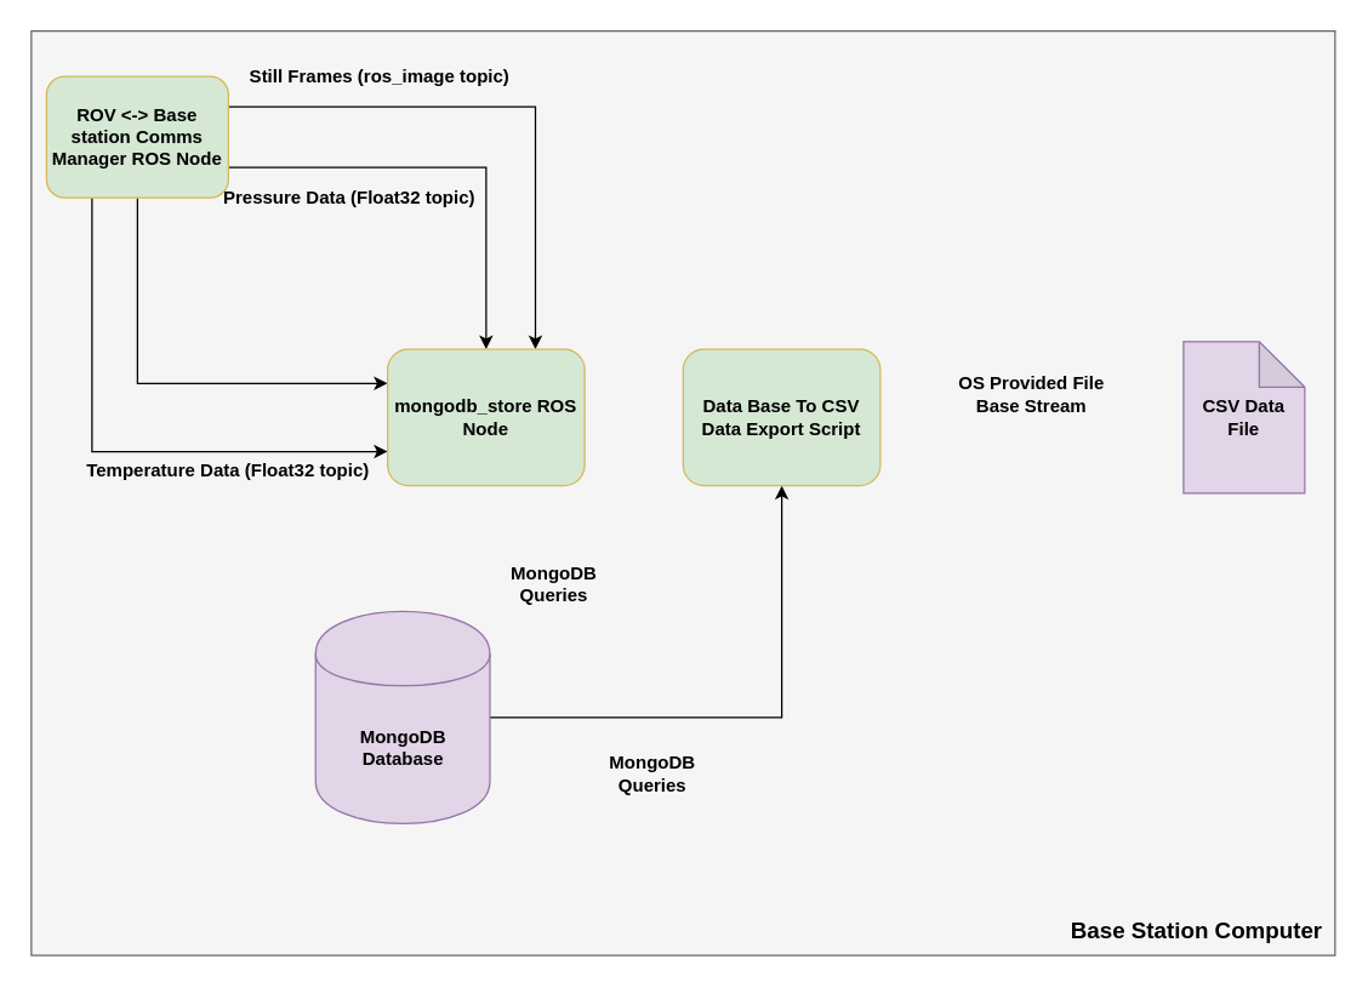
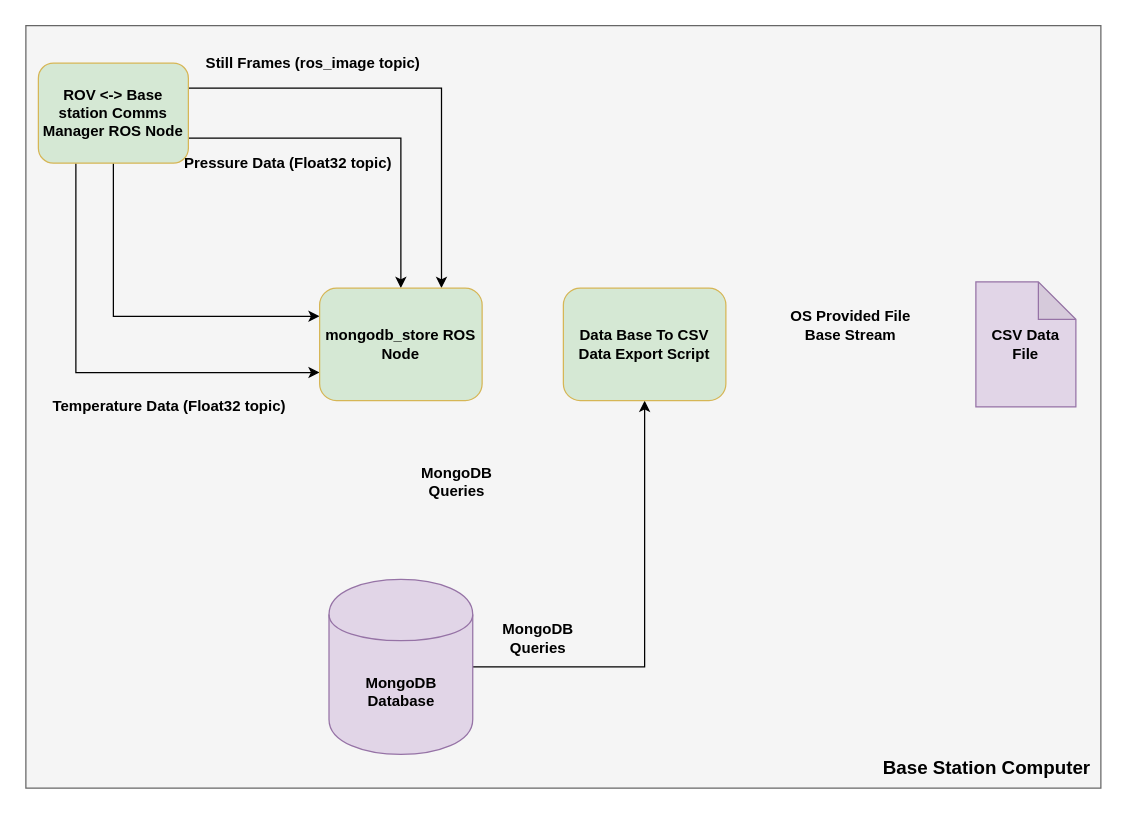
  <mxCell id="0" />
  <mxCell id="1" parent="0" />
  <mxCell id="2" value="" style="rounded=0;whiteSpace=wrap;html=1;fillColor=#f5f5f5;strokeColor=#666666;fontColor=#333333;" vertex="1" parent="1"><mxGeometry x="20" y="20" width="860" height="610" as="geometry" /></mxCell>
  <mxCell id="3" style="edgeStyle=orthogonalEdgeStyle;rounded=0;orthogonalLoop=1;jettySize=auto;html=1;exitX=0.25;exitY=1;exitDx=0;exitDy=0;entryX=0;entryY=0.75;entryDx=0;entryDy=0;" edge="1" parent="1" source="7" target="9"><mxGeometry relative="1" as="geometry" /></mxCell>
  <mxCell id="4" style="edgeStyle=orthogonalEdgeStyle;rounded=0;orthogonalLoop=1;jettySize=auto;html=1;exitX=0.5;exitY=1;exitDx=0;exitDy=0;entryX=0;entryY=0.25;entryDx=0;entryDy=0;" edge="1" parent="1" source="7" target="9"><mxGeometry relative="1" as="geometry" /></mxCell>
  <mxCell id="5" style="edgeStyle=orthogonalEdgeStyle;rounded=0;orthogonalLoop=1;jettySize=auto;html=1;exitX=1;exitY=0.25;exitDx=0;exitDy=0;entryX=0.75;entryY=0;entryDx=0;entryDy=0;" edge="1" parent="1" source="7" target="9"><mxGeometry relative="1" as="geometry" /></mxCell>
  <mxCell id="6" style="edgeStyle=orthogonalEdgeStyle;rounded=0;orthogonalLoop=1;jettySize=auto;html=1;exitX=1;exitY=0.75;exitDx=0;exitDy=0;fontSize=12;" edge="1" parent="1" source="7" target="9"><mxGeometry relative="1" as="geometry" /></mxCell>
  <mxCell id="7" value="ROV &amp;lt;-&amp;gt; Base station Comms Manager ROS Node" style="rounded=1;whiteSpace=wrap;html=1;fillColor=#D5E8D4;strokeColor=#d6b656;fontStyle=1" vertex="1" parent="1"><mxGeometry x="30" y="50" width="120" height="80" as="geometry" /></mxCell>
  <mxCell id="8" value="Base Station Computer" style="text;html=1;strokeColor=none;fillColor=none;align=center;verticalAlign=middle;whiteSpace=wrap;rounded=0;fontStyle=1;fontSize=15;" vertex="1" parent="1"><mxGeometry x="704" y="603" width="170" height="20" as="geometry" /></mxCell>
  <mxCell id="9" value="mongodb_store ROS Node" style="rounded=1;whiteSpace=wrap;html=1;fillColor=#D5E8D4;strokeColor=#d6b656;fontStyle=1" vertex="1" parent="1"><mxGeometry x="255" y="230" width="130" height="90" as="geometry" /></mxCell>
  <mxCell id="10" style="edgeStyle=orthogonalEdgeStyle;rounded=0;orthogonalLoop=1;jettySize=auto;html=1;exitX=1;exitY=0.5;exitDx=0;exitDy=0;entryX=0.5;entryY=1;entryDx=0;entryDy=0;fontSize=12;" edge="1" parent="1" source="11" target="12"><mxGeometry relative="1" as="geometry" /></mxCell>
- <mxCell id="11" value="MongoDB Database" style="shape=cylinder;whiteSpace=wrap;html=1;boundedLbl=1;backgroundOutline=1;fillColor=#e1d5e7;strokeColor=#9673a6;fontStyle=1;" vertex="1" parent="1"><mxGeometry x="207.5" y="403" width="115" height="140" as="geometry" /></mxCell>
+ <mxCell id="11" value="MongoDB Database" style="shape=cylinder;whiteSpace=wrap;html=1;boundedLbl=1;backgroundOutline=1;fillColor=#e1d5e7;strokeColor=#9673a6;fontStyle=1;" vertex="1" parent="1"><mxGeometry x="262.5" y="463" width="115" height="140" as="geometry" /></mxCell>
  <mxCell id="12" value="Data Base To CSV Data Export Script" style="rounded=1;whiteSpace=wrap;html=1;fillColor=#D5E8D4;strokeColor=#d6b656;fontStyle=1" vertex="1" parent="1"><mxGeometry x="450" y="230" width="130" height="90" as="geometry" /></mxCell>
  <mxCell id="13" value="CSV Data File" style="shape=note;whiteSpace=wrap;html=1;backgroundOutline=1;darkOpacity=0.05;fillColor=#e1d5e7;strokeColor=#9673a6;fontStyle=1" vertex="1" parent="1"><mxGeometry x="780" y="225" width="80" height="100" as="geometry" /></mxCell>
  <mxCell id="14" value="MongoDB Queries" style="text;html=1;strokeColor=none;fillColor=none;align=center;verticalAlign=middle;whiteSpace=wrap;rounded=0;fontStyle=1" vertex="1" parent="1"><mxGeometry x="320" y="375" width="90" height="20" as="geometry" /></mxCell>
  <mxCell id="15" value="MongoDB Queries" style="text;html=1;strokeColor=none;fillColor=none;align=center;verticalAlign=middle;whiteSpace=wrap;rounded=0;fontStyle=1" vertex="1" parent="1"><mxGeometry x="385" y="500" width="90" height="20" as="geometry" /></mxCell>
  <mxCell id="16" value="OS Provided File Base Stream" style="text;html=1;strokeColor=none;fillColor=none;align=center;verticalAlign=middle;whiteSpace=wrap;rounded=0;fontStyle=1" vertex="1" parent="1"><mxGeometry x="615" y="250" width="130" height="20" as="geometry" /></mxCell>
  <mxCell id="17" value="Still Frames (ros_image topic)" style="text;html=1;strokeColor=none;fillColor=none;align=center;verticalAlign=middle;whiteSpace=wrap;rounded=0;fontSize=12;fontStyle=1" vertex="1" parent="1"><mxGeometry x="155" y="40" width="190" height="20" as="geometry" /></mxCell>
  <mxCell id="18" value="Pressure Data (Float32 topic)" style="text;html=1;strokeColor=none;fillColor=none;align=center;verticalAlign=middle;whiteSpace=wrap;rounded=0;fontSize=12;fontStyle=1" vertex="1" parent="1"><mxGeometry x="140" y="120" width="180" height="20" as="geometry" /></mxCell>
- <mxCell id="19" value="Temperature Data (Float32 topic)" style="text;html=1;strokeColor=none;fillColor=none;align=center;verticalAlign=middle;whiteSpace=wrap;rounded=0;fontSize=12;fontStyle=1" vertex="1" parent="1"><mxGeometry x="50" y="300" width="200" height="20" as="geometry" /></mxCell>
+ <mxCell id="19" value="Temperature Data (Float32 topic)" style="text;html=1;strokeColor=none;fillColor=none;align=center;verticalAlign=middle;whiteSpace=wrap;rounded=0;fontSize=12;fontStyle=1" vertex="1" parent="1"><mxGeometry x="35" y="315" width="200" height="20" as="geometry" /></mxCell>
